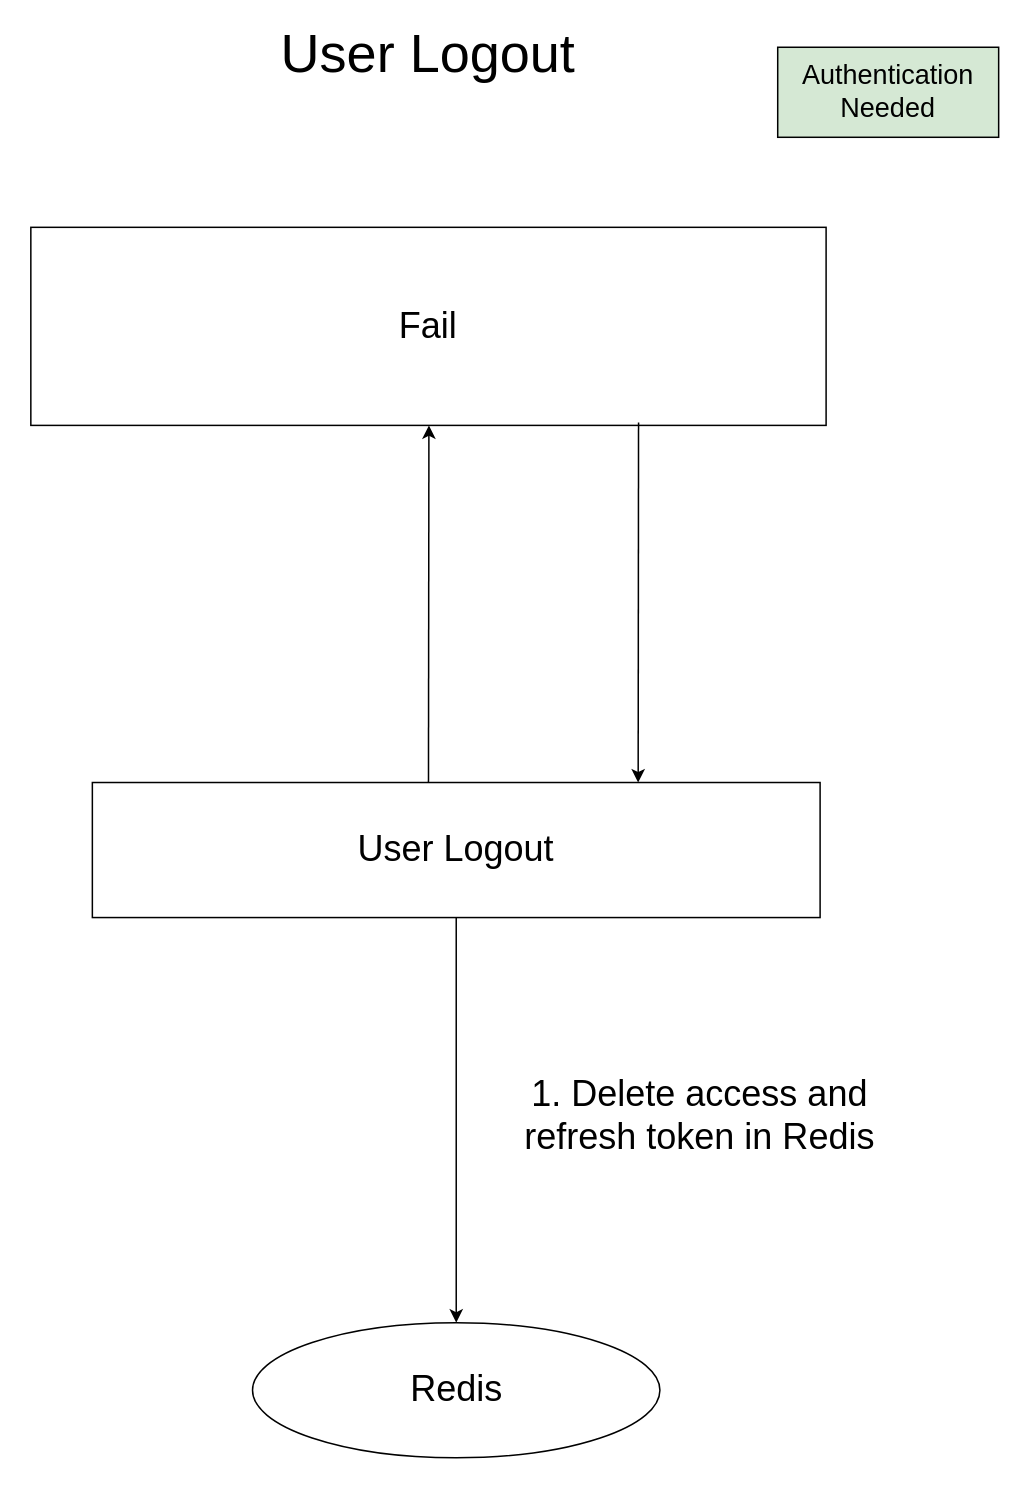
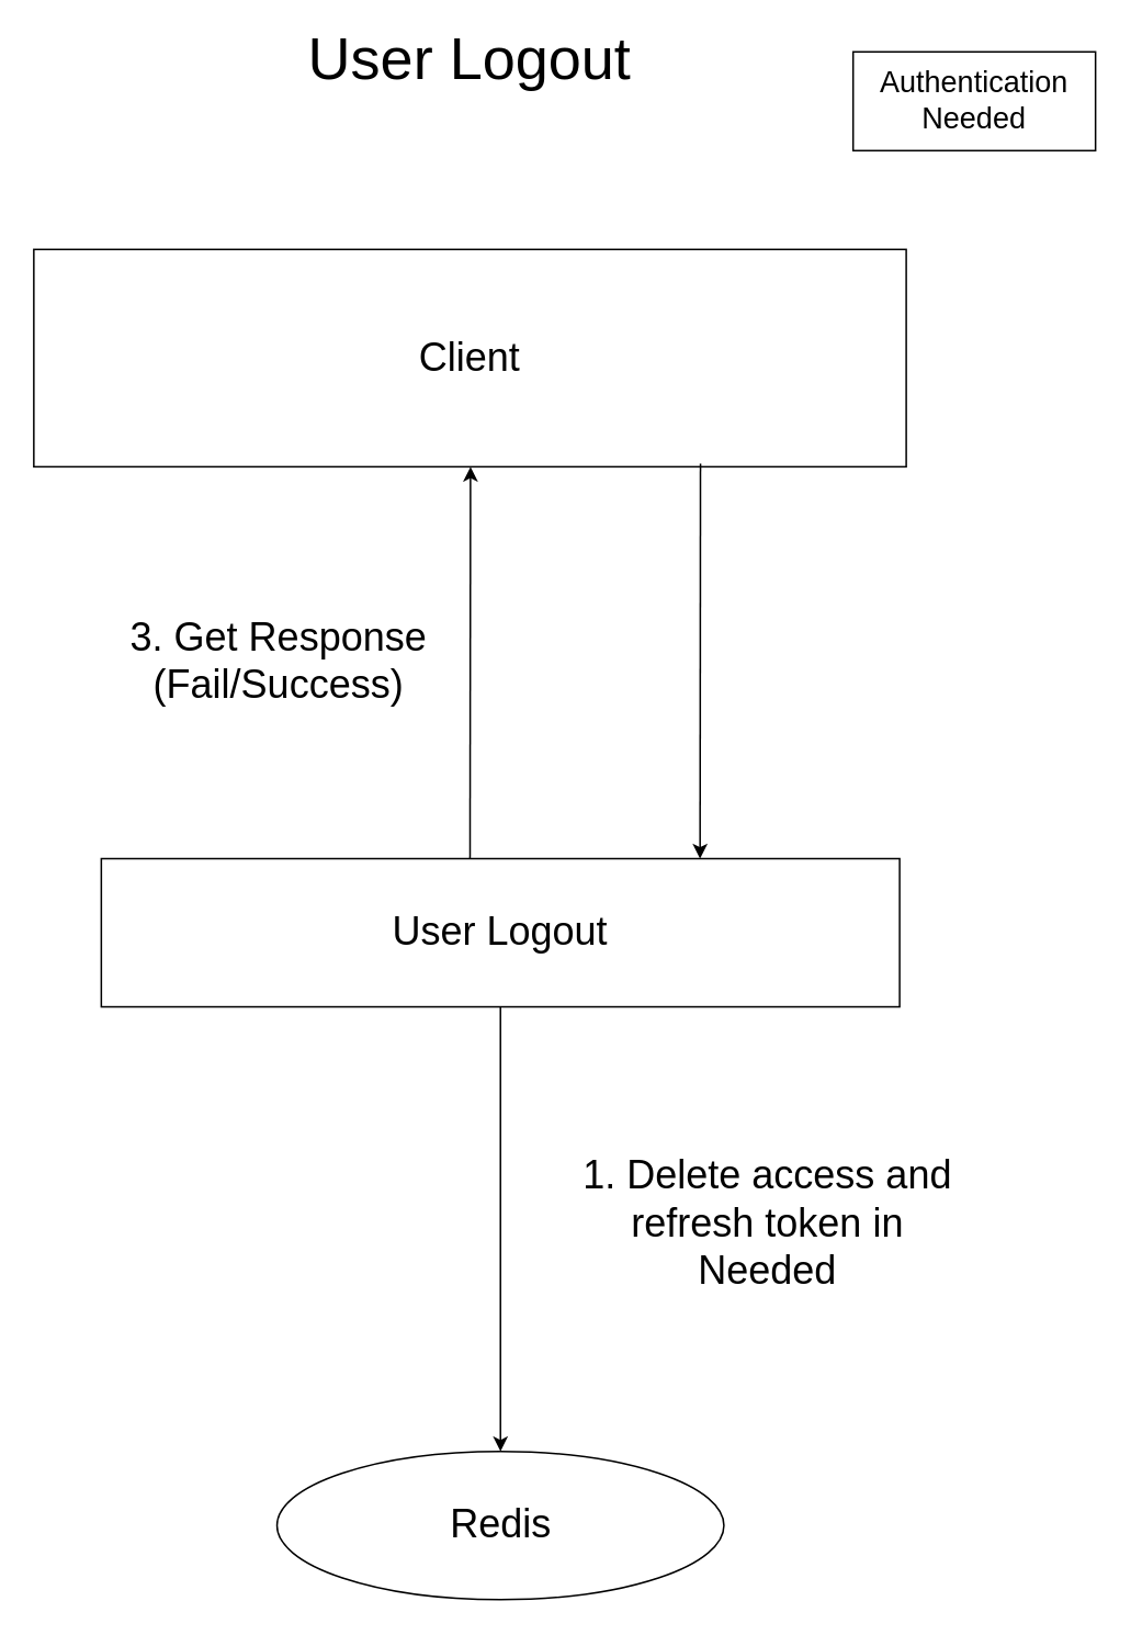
  <mxCell id="0" />
  <mxCell id="1" parent="0" />
- <mxCell id="2" value="&lt;font style=&quot;font-size: 24px;&quot;&gt;Fail&lt;/font&gt;" style="rounded=0;whiteSpace=wrap;html=1;" vertex="1" parent="1"><mxGeometry x="20" y="151" width="530" height="132" as="geometry" /></mxCell>
+ <mxCell id="2" value="&lt;font style=&quot;font-size: 24px;&quot;&gt;Client&lt;/font&gt;" style="rounded=0;whiteSpace=wrap;html=1;" vertex="1" parent="1"><mxGeometry x="20" y="151" width="530" height="132" as="geometry" /></mxCell>
  <mxCell id="3" value="User Logout" style="rounded=0;whiteSpace=wrap;html=1;fontSize=24;" vertex="1" parent="1"><mxGeometry x="61" y="521" width="485" height="90" as="geometry" /></mxCell>
  <mxCell id="4" value="" style="endArrow=classic;html=1;fontSize=24;entryX=0.75;entryY=0;entryDx=0;entryDy=0;" edge="1" parent="1" target="3"><mxGeometry width="50" height="50" relative="1" as="geometry"><mxPoint x="425" y="281" as="sourcePoint" /><mxPoint x="561" y="531" as="targetPoint" /></mxGeometry></mxCell>
  <mxCell id="5" value="" style="endArrow=classic;html=1;fontSize=24;" edge="1" parent="1"><mxGeometry width="50" height="50" relative="1" as="geometry"><mxPoint x="285" y="521" as="sourcePoint" /><mxPoint x="285.303" y="283" as="targetPoint" /></mxGeometry></mxCell>
+ <mxCell id="6" value="3. Get Response&lt;br&gt;(Fail/Success)" style="text;html=1;strokeColor=none;fillColor=none;align=center;verticalAlign=middle;whiteSpace=wrap;rounded=0;fontSize=24;" vertex="1" parent="1"><mxGeometry x="61" y="321" width="215.5" height="160" as="geometry" /></mxCell>
  <mxCell id="7" value="&lt;font style=&quot;font-size: 36px;&quot;&gt;User Logout&lt;/font&gt;" style="text;html=1;strokeColor=none;fillColor=none;align=center;verticalAlign=middle;whiteSpace=wrap;rounded=0;" vertex="1" parent="1"><mxGeometry x="112" y="20" width="346" height="30" as="geometry" /></mxCell>
  <mxCell id="8" value="Redis" style="ellipse;whiteSpace=wrap;html=1;fontSize=24;" vertex="1" parent="1"><mxGeometry x="167.75" y="881" width="271.5" height="90" as="geometry" /></mxCell>
  <mxCell id="9" value="" style="endArrow=classic;html=1;entryX=0.5;entryY=0;entryDx=0;entryDy=0;exitX=0.5;exitY=1;exitDx=0;exitDy=0;" edge="1" parent="1" source="3" target="8"><mxGeometry width="50" height="50" relative="1" as="geometry"><mxPoint x="781" y="681" as="sourcePoint" /><mxPoint x="831" y="631" as="targetPoint" /></mxGeometry></mxCell>
- <mxCell id="10" value="1. Delete access and refresh token in Redis" style="text;html=1;strokeColor=none;fillColor=none;align=center;verticalAlign=middle;whiteSpace=wrap;rounded=0;fontSize=24;" vertex="1" parent="1"><mxGeometry x="341" y="650" width="250" height="185" as="geometry" /></mxCell>
- <mxCell id="11" value="&lt;font style=&quot;font-size: 18px;&quot;&gt;Authentication Needed&lt;/font&gt;" style="rounded=0;whiteSpace=wrap;html=1;fillColor=#d5e8d4;" vertex="1" parent="1"><mxGeometry x="517.75" y="31" width="147.25" height="60" as="geometry" /></mxCell>
+ <mxCell id="10" value="1. Delete access and refresh token in Needed" style="text;html=1;strokeColor=none;fillColor=none;align=center;verticalAlign=middle;whiteSpace=wrap;rounded=0;fontSize=24;" vertex="1" parent="1"><mxGeometry x="341" y="650" width="250" height="185" as="geometry" /></mxCell>
+ <mxCell id="11" value="&lt;font style=&quot;font-size: 18px;&quot;&gt;Authentication Needed&lt;/font&gt;" style="rounded=0;whiteSpace=wrap;html=1;" vertex="1" parent="1"><mxGeometry x="517.75" y="31" width="147.25" height="60" as="geometry" /></mxCell>
